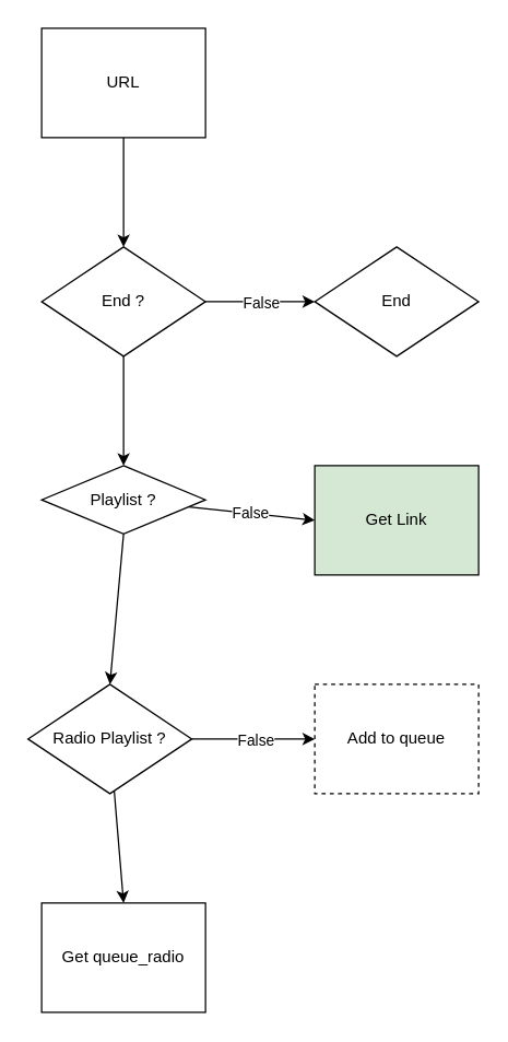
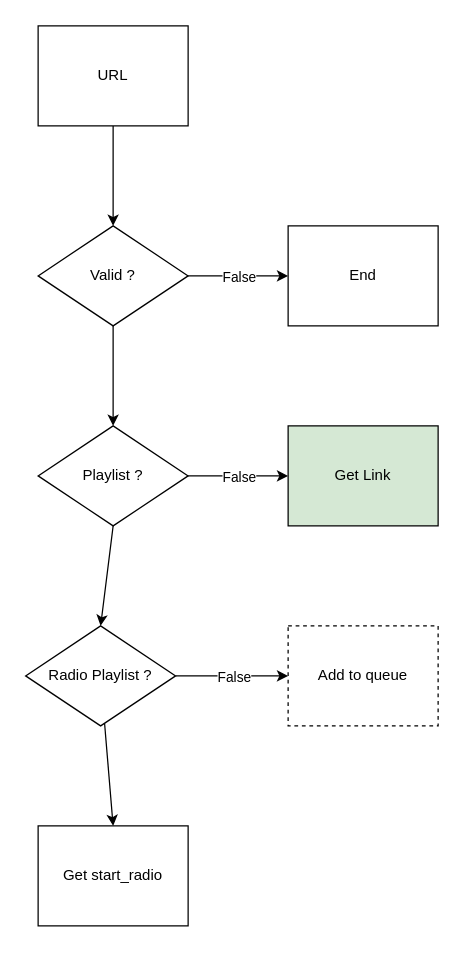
  <mxCell id="0" />
  <mxCell id="1" parent="0" />
  <mxCell id="2" style="edgeStyle=none;html=1;entryX=0;entryY=0.5;entryDx=0;entryDy=0;" edge="1" parent="1" source="5" target="17"><mxGeometry relative="1" as="geometry" /></mxCell>
  <mxCell id="3" value="False" style="edgeLabel;html=1;align=center;verticalAlign=middle;resizable=0;points=[];" vertex="1" connectable="0" parent="2"><mxGeometry x="-0.108" y="-1" relative="1" as="geometry"><mxPoint x="4" y="-1" as="offset" /></mxGeometry></mxCell>
  <mxCell id="4" style="edgeStyle=none;html=1;exitX=0.5;exitY=1;exitDx=0;exitDy=0;entryX=0.5;entryY=0;entryDx=0;entryDy=0;" edge="1" parent="1" source="5" target="11"><mxGeometry relative="1" as="geometry" /></mxCell>
- <mxCell id="5" value="Playlist ?" style="rhombus;whiteSpace=wrap;html=1;" parent="1" vertex="1"><mxGeometry x="30" y="340" width="120" height="50" as="geometry" /></mxCell>
+ <mxCell id="5" value="Playlist ?" style="rhombus;whiteSpace=wrap;html=1;" parent="1" vertex="1"><mxGeometry x="30" y="340" width="120" height="80" as="geometry" /></mxCell>
  <mxCell id="6" style="edgeStyle=none;html=1;entryX=0.5;entryY=0;entryDx=0;entryDy=0;" edge="1" parent="1" source="7" target="15"><mxGeometry relative="1" as="geometry" /></mxCell>
  <mxCell id="7" value="URL" style="rounded=0;whiteSpace=wrap;html=1;" vertex="1" parent="1"><mxGeometry x="30" y="20" width="120" height="80" as="geometry" /></mxCell>
  <mxCell id="8" style="edgeStyle=none;html=1;entryX=0;entryY=0.5;entryDx=0;entryDy=0;" edge="1" parent="1" source="11" target="18"><mxGeometry relative="1" as="geometry" /></mxCell>
  <mxCell id="9" value="False" style="edgeLabel;html=1;align=center;verticalAlign=middle;resizable=0;points=[];" vertex="1" connectable="0" parent="8"><mxGeometry x="0.293" y="-3" relative="1" as="geometry"><mxPoint x="-12" y="-3" as="offset" /></mxGeometry></mxCell>
  <mxCell id="10" style="edgeStyle=none;html=1;entryX=0.5;entryY=0;entryDx=0;entryDy=0;" edge="1" parent="1" source="11" target="19"><mxGeometry relative="1" as="geometry" /></mxCell>
  <mxCell id="11" value="Radio Playlist ?" style="rhombus;whiteSpace=wrap;html=1;" vertex="1" parent="1"><mxGeometry x="20" y="500" width="120" height="80" as="geometry" /></mxCell>
  <mxCell id="12" style="edgeStyle=none;html=1;entryX=0;entryY=0.5;entryDx=0;entryDy=0;" edge="1" parent="1" source="15" target="16"><mxGeometry relative="1" as="geometry" /></mxCell>
  <mxCell id="13" value="False" style="edgeLabel;html=1;align=center;verticalAlign=middle;resizable=0;points=[];" vertex="1" connectable="0" parent="12"><mxGeometry x="0.325" y="-2" relative="1" as="geometry"><mxPoint x="-13" y="-2" as="offset" /></mxGeometry></mxCell>
  <mxCell id="14" style="edgeStyle=none;html=1;entryX=0.5;entryY=0;entryDx=0;entryDy=0;" edge="1" parent="1" source="15" target="5"><mxGeometry relative="1" as="geometry" /></mxCell>
- <mxCell id="15" value="End ?" style="rhombus;whiteSpace=wrap;html=1;" vertex="1" parent="1"><mxGeometry x="30" y="180" width="120" height="80" as="geometry" /></mxCell>
- <mxCell id="16" value="End" style="rhombus;whiteSpace=wrap;html=1;" vertex="1" parent="1"><mxGeometry x="230" y="180" width="120" height="80" as="geometry" /></mxCell>
+ <mxCell id="15" value="Valid ?" style="rhombus;whiteSpace=wrap;html=1;" vertex="1" parent="1"><mxGeometry x="30" y="180" width="120" height="80" as="geometry" /></mxCell>
+ <mxCell id="16" value="End" style="rounded=0;whiteSpace=wrap;html=1;" vertex="1" parent="1"><mxGeometry x="230" y="180" width="120" height="80" as="geometry" /></mxCell>
  <mxCell id="17" value="Get Link" style="rounded=0;whiteSpace=wrap;html=1;fillColor=#d5e8d4;" vertex="1" parent="1"><mxGeometry x="230" y="340" width="120" height="80" as="geometry" /></mxCell>
  <mxCell id="18" value="Add to queue" style="rounded=0;whiteSpace=wrap;html=1;dashed=1;" vertex="1" parent="1"><mxGeometry x="230" y="500" width="120" height="80" as="geometry" /></mxCell>
- <mxCell id="19" value="Get queue_radio" style="rounded=0;whiteSpace=wrap;html=1;" vertex="1" parent="1"><mxGeometry x="30" y="660" width="120" height="80" as="geometry" /></mxCell>
+ <mxCell id="19" value="Get start_radio" style="rounded=0;whiteSpace=wrap;html=1;" vertex="1" parent="1"><mxGeometry x="30" y="660" width="120" height="80" as="geometry" /></mxCell>
